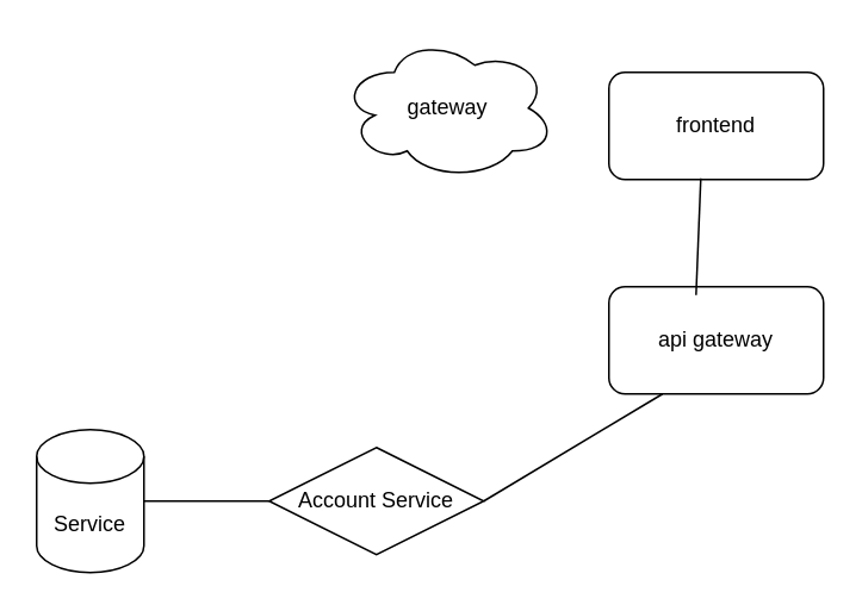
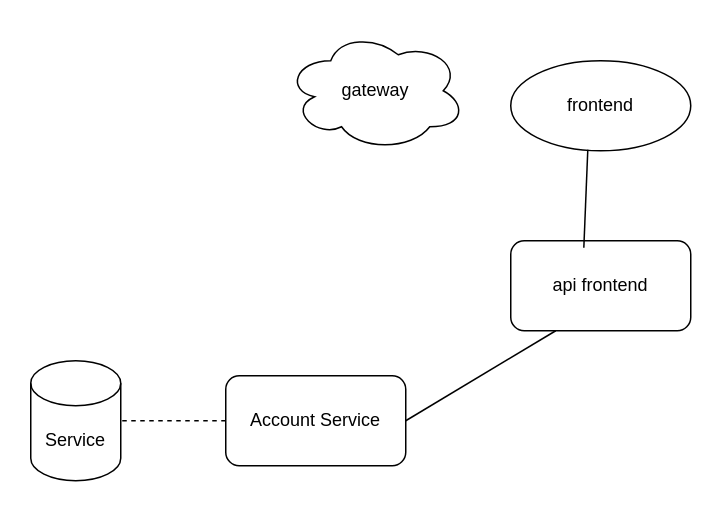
  <mxCell id="0" />
  <mxCell id="1" parent="0" />
- <mxCell id="2" value="api gateway" style="rounded=1;whiteSpace=wrap;html=1;" vertex="1" parent="1"><mxGeometry x="340" y="160" width="120" height="60" as="geometry" /></mxCell>
+ <mxCell id="2" value="api frontend" style="rounded=1;whiteSpace=wrap;html=1;" vertex="1" parent="1"><mxGeometry x="340" y="160" width="120" height="60" as="geometry" /></mxCell>
  <mxCell id="3" value="gateway" style="ellipse;shape=cloud;whiteSpace=wrap;html=1;" vertex="1" parent="1"><mxGeometry x="190" y="20" width="120" height="80" as="geometry" /></mxCell>
- <mxCell id="4" value="frontend" style="rounded=1;whiteSpace=wrap;html=1;" vertex="1" parent="1"><mxGeometry x="340" y="40" width="120" height="60" as="geometry" /></mxCell>
+ <mxCell id="4" value="frontend" style="ellipse;whiteSpace=wrap;html=1;" vertex="1" parent="1"><mxGeometry x="340" y="40" width="120" height="60" as="geometry" /></mxCell>
  <mxCell id="5" value="" style="endArrow=none;html=1;rounded=0;entryX=0.428;entryY=0.989;entryDx=0;entryDy=0;entryPerimeter=0;exitX=0.406;exitY=0.078;exitDx=0;exitDy=0;exitPerimeter=0;" edge="1" parent="1" source="2" target="4"><mxGeometry width="50" height="50" relative="1" as="geometry"><mxPoint x="390" y="160" as="sourcePoint" /><mxPoint x="440" y="140" as="targetPoint" /></mxGeometry></mxCell>
- <mxCell id="6" value="Account Service" style="rhombus;whiteSpace=wrap;html=1;" vertex="1" parent="1"><mxGeometry x="150" y="250" width="120" height="60" as="geometry" /></mxCell>
+ <mxCell id="6" value="Account Service" style="rounded=1;whiteSpace=wrap;html=1;" vertex="1" parent="1"><mxGeometry x="150" y="250" width="120" height="60" as="geometry" /></mxCell>
  <mxCell id="7" value="Service" style="shape=cylinder3;whiteSpace=wrap;html=1;boundedLbl=1;backgroundOutline=1;size=15;" vertex="1" parent="1"><mxGeometry x="20" y="240" width="60" height="80" as="geometry" /></mxCell>
  <mxCell id="8" value="" style="endArrow=none;html=1;rounded=0;exitX=1;exitY=0.5;exitDx=0;exitDy=0;entryX=0.25;entryY=1;entryDx=0;entryDy=0;" edge="1" parent="1" source="6" target="2"><mxGeometry width="50" height="50" relative="1" as="geometry"><mxPoint x="360" y="260" as="sourcePoint" /><mxPoint x="410" y="210" as="targetPoint" /></mxGeometry></mxCell>
- <mxCell id="9" value="" style="endArrow=none;html=1;rounded=0;entryX=1;entryY=0.5;entryDx=0;entryDy=0;entryPerimeter=0;exitX=0;exitY=0.5;exitDx=0;exitDy=0;" edge="1" parent="1" source="6" target="7"><mxGeometry width="50" height="50" relative="1" as="geometry"><mxPoint x="360" y="260" as="sourcePoint" /><mxPoint x="410" y="210" as="targetPoint" /></mxGeometry></mxCell>
+ <mxCell id="9" value="" style="endArrow=none;html=1;rounded=0;entryX=1;entryY=0.5;entryDx=0;entryDy=0;entryPerimeter=0;exitX=0;exitY=0.5;exitDx=0;exitDy=0;dashed=1;" edge="1" parent="1" source="6" target="7"><mxGeometry width="50" height="50" relative="1" as="geometry"><mxPoint x="360" y="260" as="sourcePoint" /><mxPoint x="410" y="210" as="targetPoint" /></mxGeometry></mxCell>
